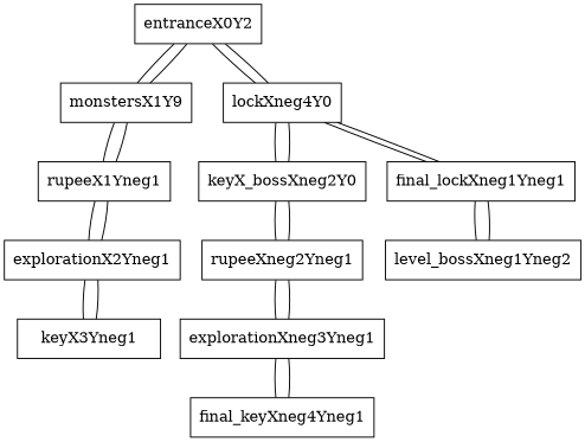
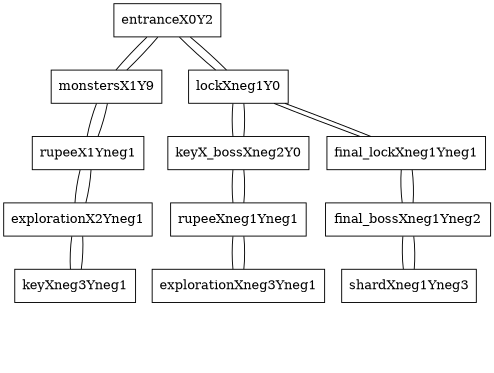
  graph {
    node [shape=box]
    n1 [label=entranceX0Y2]
    n2 [label=monstersX1Y9]
-   lockXneg1Y0 [label=lockXneg4Y0]
+   lockXneg1Y0
    rupeeX1Yneg1
    n5 [label=keyX_bossXneg2Y0]
    final_lockXneg1Yneg1
    explorationX2Yneg1
-   keyX3Yneg1
-   rupeeXneg2Yneg1
-   level_bossXneg1Yneg2
+   keyX3Yneg1 [label=keyXneg3Yneg1]
+   rupeeXneg2Yneg1 [label=rupeeXneg1Yneg1]
+   level_bossXneg1Yneg2 [label=final_bossXneg1Yneg2]
    explorationXneg3Yneg1
-   final_keyXneg4Yneg1
+   shardXneg1Yneg3
    n1 -- n2
    n1 -- lockXneg1Y0
    n2 -- n1
    n2 -- rupeeX1Yneg1
    lockXneg1Y0 -- n1
    lockXneg1Y0 -- n5
    lockXneg1Y0 -- final_lockXneg1Yneg1
    rupeeX1Yneg1 -- n2
    rupeeX1Yneg1 -- explorationX2Yneg1
    n5 -- lockXneg1Y0
    n5 -- rupeeXneg2Yneg1
    final_lockXneg1Yneg1 -- lockXneg1Y0
    final_lockXneg1Yneg1 -- level_bossXneg1Yneg2
    explorationX2Yneg1 -- rupeeX1Yneg1
    explorationX2Yneg1 -- keyX3Yneg1
    keyX3Yneg1 -- explorationX2Yneg1
    rupeeXneg2Yneg1 -- n5
    rupeeXneg2Yneg1 -- explorationXneg3Yneg1
    level_bossXneg1Yneg2 -- final_lockXneg1Yneg1
+   level_bossXneg1Yneg2 -- shardXneg1Yneg3
    explorationXneg3Yneg1 -- rupeeXneg2Yneg1
-   explorationXneg3Yneg1 -- final_keyXneg4Yneg1
-   final_keyXneg4Yneg1 -- explorationXneg3Yneg1
+   shardXneg1Yneg3 -- level_bossXneg1Yneg2
  }
